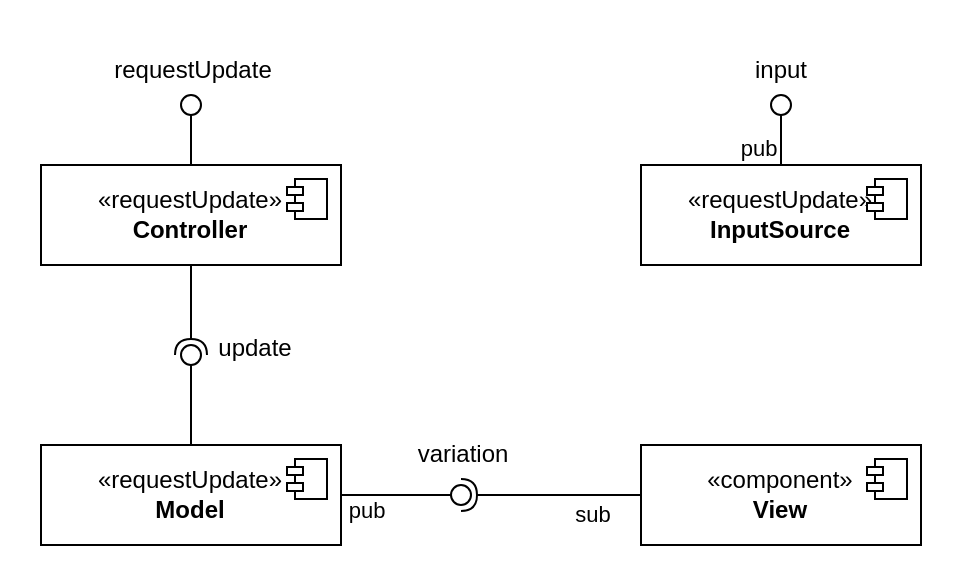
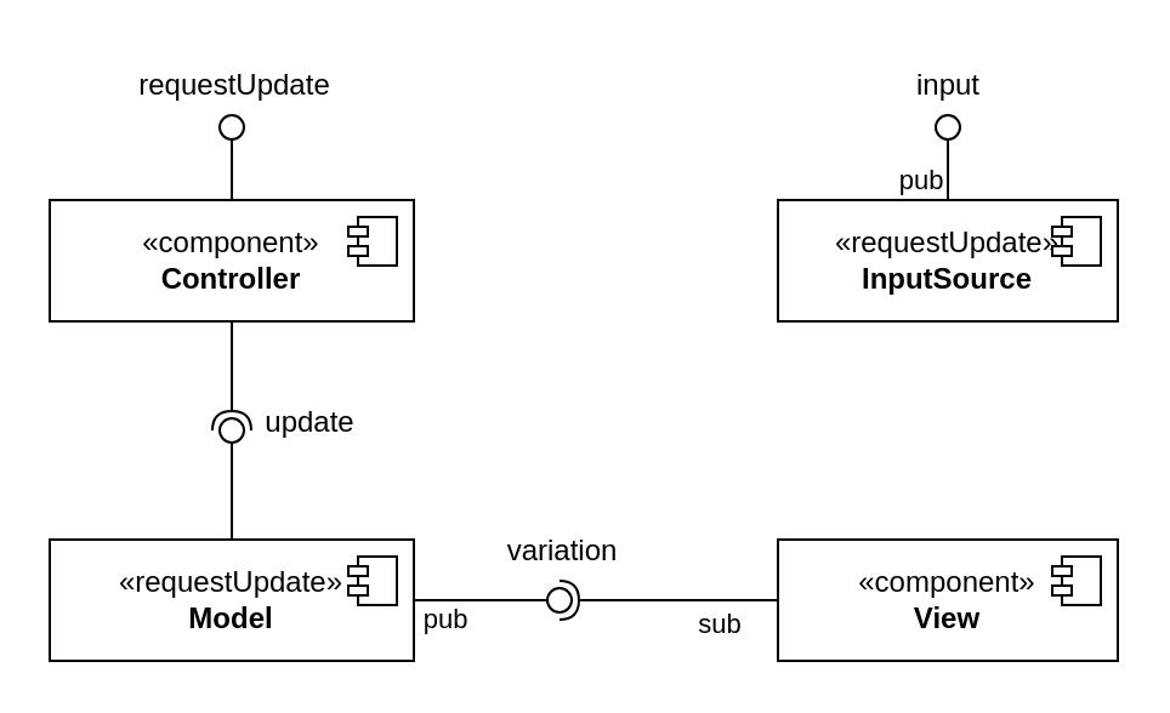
  <mxCell id="0" />
  <mxCell id="1" parent="0" />
  <mxCell id="2" value="«requestUpdate»&lt;br&gt;&lt;b&gt;Model&lt;/b&gt;" style="html=1;dropTarget=0;whiteSpace=wrap;" vertex="1" parent="1"><mxGeometry x="20" y="222" width="150" height="50" as="geometry" /></mxCell>
  <mxCell id="3" value="" style="shape=module;jettyWidth=8;jettyHeight=4;" vertex="1" parent="2"><mxGeometry x="1" width="20" height="20" relative="1" as="geometry"><mxPoint x="-27" y="7" as="offset" /></mxGeometry></mxCell>
  <mxCell id="4" value="" style="rounded=0;orthogonalLoop=1;jettySize=auto;html=1;endArrow=oval;endFill=0;sketch=0;sourcePerimeterSpacing=0;targetPerimeterSpacing=0;endSize=10;" edge="1" target="5" parent="1" source="2"><mxGeometry relative="1" as="geometry"><mxPoint x="80" y="197" as="sourcePoint" /></mxGeometry></mxCell>
  <mxCell id="5" value="" style="ellipse;whiteSpace=wrap;html=1;align=center;aspect=fixed;fillColor=none;strokeColor=none;resizable=0;perimeter=centerPerimeter;rotatable=0;allowArrows=0;points=[];outlineConnect=1;" vertex="1" parent="1"><mxGeometry x="90" y="172" width="10" height="10" as="geometry" /></mxCell>
- <mxCell id="6" value="«requestUpdate»&lt;br&gt;&lt;b&gt;Controller&lt;/b&gt;" style="html=1;dropTarget=0;whiteSpace=wrap;" vertex="1" parent="1"><mxGeometry x="20" y="82" width="150" height="50" as="geometry" /></mxCell>
+ <mxCell id="6" value="«component»&lt;br&gt;&lt;b&gt;Controller&lt;/b&gt;" style="html=1;dropTarget=0;whiteSpace=wrap;" vertex="1" parent="1"><mxGeometry x="20" y="82" width="150" height="50" as="geometry" /></mxCell>
  <mxCell id="7" value="" style="shape=module;jettyWidth=8;jettyHeight=4;" vertex="1" parent="6"><mxGeometry x="1" width="20" height="20" relative="1" as="geometry"><mxPoint x="-27" y="7" as="offset" /></mxGeometry></mxCell>
  <mxCell id="8" value="«component»&lt;br&gt;&lt;b&gt;View&lt;br&gt;&lt;/b&gt;" style="html=1;dropTarget=0;whiteSpace=wrap;" vertex="1" parent="1"><mxGeometry x="320" y="222" width="140" height="50" as="geometry" /></mxCell>
  <mxCell id="9" value="" style="shape=module;jettyWidth=8;jettyHeight=4;" vertex="1" parent="8"><mxGeometry x="1" width="20" height="20" relative="1" as="geometry"><mxPoint x="-27" y="7" as="offset" /></mxGeometry></mxCell>
  <mxCell id="10" value="«requestUpdate»&lt;br&gt;&lt;b&gt;InputSource&lt;br&gt;&lt;/b&gt;" style="html=1;dropTarget=0;whiteSpace=wrap;" vertex="1" parent="1"><mxGeometry x="320" y="82" width="140" height="50" as="geometry" /></mxCell>
  <mxCell id="11" value="" style="shape=module;jettyWidth=8;jettyHeight=4;" vertex="1" parent="10"><mxGeometry x="1" width="20" height="20" relative="1" as="geometry"><mxPoint x="-27" y="7" as="offset" /></mxGeometry></mxCell>
  <mxCell id="12" value="" style="ellipse;whiteSpace=wrap;html=1;align=center;aspect=fixed;fillColor=none;strokeColor=none;resizable=0;perimeter=centerPerimeter;rotatable=0;allowArrows=0;points=[];outlineConnect=1;" vertex="1" parent="1"><mxGeometry x="70" y="262" width="10" height="10" as="geometry" /></mxCell>
  <mxCell id="13" value="" style="rounded=0;orthogonalLoop=1;jettySize=auto;html=1;endArrow=halfCircle;endFill=0;endSize=6;strokeWidth=1;sketch=0;fontSize=12;entryX=0.967;entryY=0.751;entryDx=0;entryDy=0;entryPerimeter=0;edgeStyle=orthogonalEdgeStyle;" edge="1" target="5" parent="1" source="6"><mxGeometry relative="1" as="geometry"><mxPoint x="95" y="267" as="sourcePoint" /></mxGeometry></mxCell>
  <mxCell id="14" value="" style="ellipse;whiteSpace=wrap;html=1;align=center;aspect=fixed;fillColor=none;strokeColor=none;resizable=0;perimeter=centerPerimeter;rotatable=0;allowArrows=0;points=[];outlineConnect=1;" vertex="1" parent="1"><mxGeometry x="70" y="262" width="10" height="10" as="geometry" /></mxCell>
  <mxCell id="15" value="" style="ellipse;whiteSpace=wrap;html=1;align=center;aspect=fixed;fillColor=none;strokeColor=none;resizable=0;perimeter=centerPerimeter;rotatable=0;allowArrows=0;points=[];outlineConnect=1;" vertex="1" parent="1"><mxGeometry x="230" y="102" width="10" height="10" as="geometry" /></mxCell>
  <mxCell id="16" value="" style="rounded=0;orthogonalLoop=1;jettySize=auto;html=1;endArrow=oval;endFill=0;sketch=0;sourcePerimeterSpacing=0;targetPerimeterSpacing=0;endSize=10;exitX=0.5;exitY=0;exitDx=0;exitDy=0;" edge="1" parent="1" source="6"><mxGeometry relative="1" as="geometry"><mxPoint x="105" y="232" as="sourcePoint" /><mxPoint x="95" y="52" as="targetPoint" /></mxGeometry></mxCell>
  <mxCell id="17" value="" style="rounded=0;orthogonalLoop=1;jettySize=auto;html=1;endArrow=oval;endFill=0;sketch=0;sourcePerimeterSpacing=0;targetPerimeterSpacing=0;endSize=10;" edge="1" parent="1" source="2"><mxGeometry relative="1" as="geometry"><mxPoint x="180" y="117" as="sourcePoint" /><mxPoint x="230" y="247" as="targetPoint" /></mxGeometry></mxCell>
  <mxCell id="18" value="pub" style="edgeLabel;html=1;align=center;verticalAlign=middle;resizable=0;points=[];" vertex="1" connectable="0" parent="17"><mxGeometry x="-0.527" y="2" relative="1" as="geometry"><mxPoint x="-2" y="9" as="offset" /></mxGeometry></mxCell>
  <mxCell id="19" value="" style="rounded=0;orthogonalLoop=1;jettySize=auto;html=1;endArrow=halfCircle;endFill=0;endSize=6;strokeWidth=1;sketch=0;" edge="1" parent="1" source="8"><mxGeometry relative="1" as="geometry"><mxPoint x="300" y="117" as="sourcePoint" /><mxPoint x="230" y="247" as="targetPoint" /></mxGeometry></mxCell>
  <mxCell id="20" value="sub" style="edgeLabel;html=1;align=center;verticalAlign=middle;resizable=0;points=[];" vertex="1" connectable="0" parent="19"><mxGeometry x="-0.323" y="1" relative="1" as="geometry"><mxPoint x="5" y="8" as="offset" /></mxGeometry></mxCell>
  <mxCell id="21" value="update" style="text;html=1;align=center;verticalAlign=middle;resizable=0;points=[];autosize=1;strokeColor=none;fillColor=none;" vertex="1" parent="1"><mxGeometry x="97" y="159" width="60" height="30" as="geometry" /></mxCell>
  <mxCell id="22" value="variation" style="text;html=1;align=center;verticalAlign=middle;resizable=0;points=[];autosize=1;strokeColor=none;fillColor=none;" vertex="1" parent="1"><mxGeometry x="196" y="212" width="70" height="30" as="geometry" /></mxCell>
  <mxCell id="23" value="requestUpdate" style="text;html=1;align=center;verticalAlign=middle;resizable=0;points=[];autosize=1;strokeColor=none;fillColor=none;" vertex="1" parent="1"><mxGeometry x="46" y="20" width="100" height="30" as="geometry" /></mxCell>
  <mxCell id="24" value="" style="rounded=0;orthogonalLoop=1;jettySize=auto;html=1;endArrow=oval;endFill=0;sketch=0;sourcePerimeterSpacing=0;targetPerimeterSpacing=0;endSize=10;" edge="1" parent="1" source="10"><mxGeometry relative="1" as="geometry"><mxPoint x="180" y="117" as="sourcePoint" /><mxPoint x="390" y="52" as="targetPoint" /></mxGeometry></mxCell>
  <mxCell id="25" value="pub" style="edgeLabel;html=1;align=center;verticalAlign=middle;resizable=0;points=[];" vertex="1" connectable="0" parent="24"><mxGeometry x="-0.216" y="1" relative="1" as="geometry"><mxPoint x="-11" y="3" as="offset" /></mxGeometry></mxCell>
  <mxCell id="26" value="input" style="text;html=1;align=center;verticalAlign=middle;resizable=0;points=[];autosize=1;strokeColor=none;fillColor=none;" vertex="1" parent="1"><mxGeometry x="365" y="20" width="50" height="30" as="geometry" /></mxCell>
